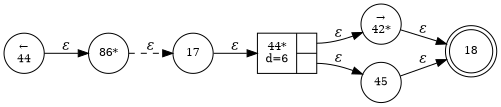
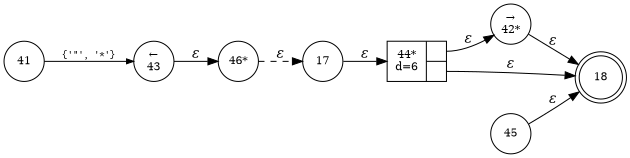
  digraph {
    rankdir=LR
    node [fixedsize=true fontsize=11 shape=circle peripheries=1]
    edge [fontname="Times-Italic"]
    n1 [label=18 shape=doublecircle width=.6 peripheries=""]
    n2 [label=17 width=.55]
    n3 [fixedsize=false label="{44*\nd=6|{<p0>|<p1>}}" shape=record]
    n4 [label="&rarr;\n42*" width=.55]
    n5 [label=45 width=.55]
-   n7 [label="&larr;\n44" width=.55]
-   n8 [label="86*" width=.55]
+   n6 [label=41 width=.55]
+   n7 [label="&larr;\n43" width=.55]
+   n8 [label="46*" width=.55]
    n2 -> n3 [label="&epsilon;"]
    n3 -> n4 [label="&epsilon;" tailport=p0]
-   n3 -> n5 [label="&epsilon;" tailport=p1]
+   n3 -> n1 [label="&epsilon;" tailport=p1]
    n4 -> n1 [label="&epsilon;"]
    n5 -> n1 [label="&epsilon;"]
+   n6 -> n7 [arrowhead=normal arrowsize=.7 fontname=Courier fontsize=11 label="{'\"', '*'}"]
    n7 -> n8 [label="&epsilon;"]
    n8 -> n2 [label="&epsilon;" style=dashed]
  }
